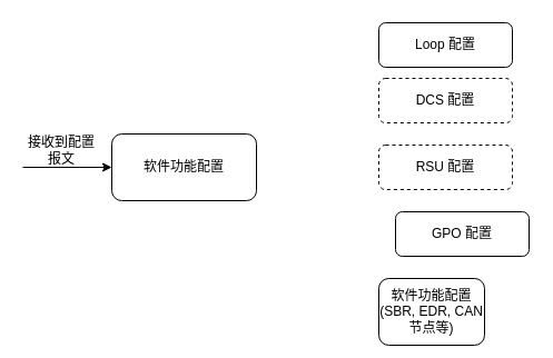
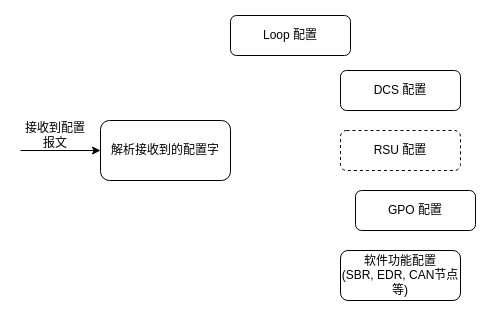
  <mxCell id="0" />
  <mxCell id="1" parent="0" />
  <mxCell id="2" value="" style="endArrow=classic;html=1;rounded=0;" edge="1" parent="1"><mxGeometry width="50" height="50" relative="1" as="geometry"><mxPoint x="20" y="150" as="sourcePoint" /><mxPoint x="100" y="150" as="targetPoint" /></mxGeometry></mxCell>
- <mxCell id="3" value="软件功能配置" style="rounded=1;whiteSpace=wrap;html=1;" vertex="1" parent="1"><mxGeometry x="100" y="120" width="130" height="60" as="geometry" /></mxCell>
+ <mxCell id="3" value="解析接收到的配置字" style="rounded=1;whiteSpace=wrap;html=1;" vertex="1" parent="1"><mxGeometry x="100" y="120" width="130" height="60" as="geometry" /></mxCell>
  <mxCell id="4" value="接收到配置报文" style="text;html=1;align=center;verticalAlign=middle;whiteSpace=wrap;rounded=0;" vertex="1" parent="1"><mxGeometry x="20" y="120" width="70" height="30" as="geometry" /></mxCell>
- <mxCell id="5" value="Loop 配置" style="rounded=1;whiteSpace=wrap;html=1;" vertex="1" parent="1"><mxGeometry x="340" y="20" width="120" height="40" as="geometry" /></mxCell>
- <mxCell id="6" value="DCS 配置" style="rounded=1;whiteSpace=wrap;html=1;dashed=1;" vertex="1" parent="1"><mxGeometry x="340" y="70" width="120" height="40" as="geometry" /></mxCell>
+ <mxCell id="5" value="Loop 配置" style="rounded=1;whiteSpace=wrap;html=1;" vertex="1" parent="1"><mxGeometry x="230" y="15" width="120" height="40" as="geometry" /></mxCell>
+ <mxCell id="6" value="DCS 配置" style="rounded=1;whiteSpace=wrap;html=1;" vertex="1" parent="1"><mxGeometry x="340" y="70" width="120" height="40" as="geometry" /></mxCell>
  <mxCell id="7" value="RSU 配置" style="rounded=1;whiteSpace=wrap;html=1;dashed=1;" vertex="1" parent="1"><mxGeometry x="340" y="130" width="120" height="40" as="geometry" /></mxCell>
  <mxCell id="8" value="GPO 配置" style="rounded=1;whiteSpace=wrap;html=1;" vertex="1" parent="1"><mxGeometry x="355" y="190" width="120" height="40" as="geometry" /></mxCell>
- <mxCell id="9" value="软件功能配置&lt;div&gt;(SBR, EDR, CAN节点等)&lt;/div&gt;" style="rounded=1;whiteSpace=wrap;html=1;" vertex="1" parent="1"><mxGeometry x="340" y="250" width="95" height="60" as="geometry" /></mxCell>
+ <mxCell id="9" value="软件功能配置&lt;div&gt;(SBR, EDR, CAN节点等)&lt;/div&gt;" style="rounded=1;whiteSpace=wrap;html=1;" vertex="1" parent="1"><mxGeometry x="340" y="250" width="120" height="50" as="geometry" /></mxCell>
